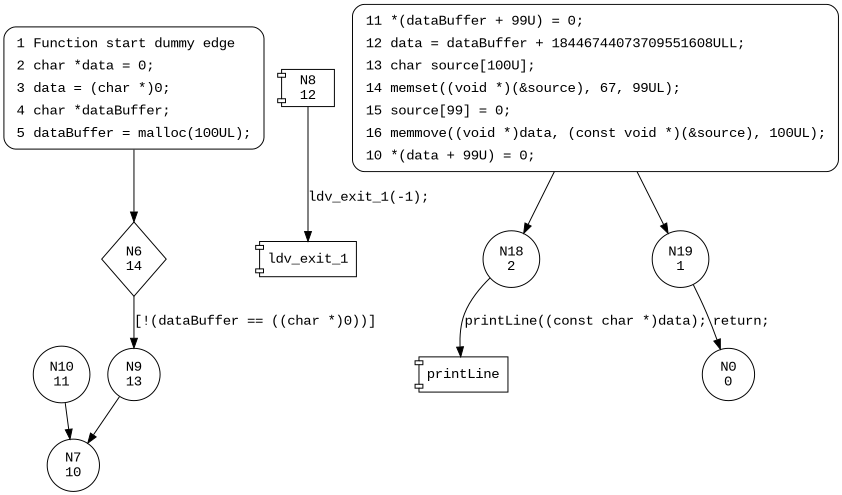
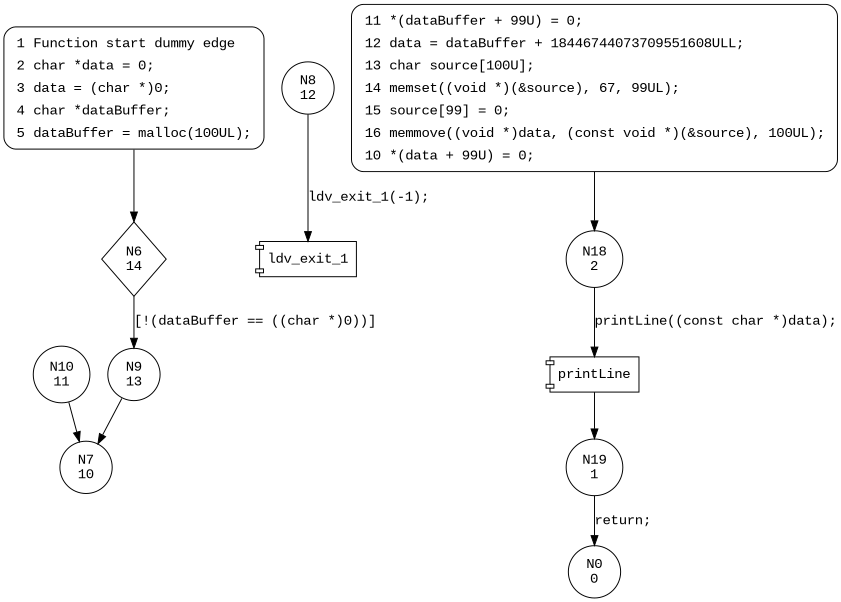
  digraph {
    fontname="Liberation Mono"
    node [fontname="Liberation Mono" shape=circle]
    edge [fontname="Liberation Mono"]
    n1 [label="N6\n14" shape=diamond]
    n2 [label="N9\n13"]
-   n3 [label="N8\n12" shape=component]
+   n3 [label="N8\n12"]
    n4 [label=ldv_exit_1 shape=component]
    n5 [label="N7\n10"]
    n6 [fillcolor=white label=<<table border="0" cellborder="0" cellpadding="3" bgcolor="white"><tr><td align="right">11</td><td align="left">*(dataBuffer + 99U) = 0;</td></tr><tr><td align="right">12</td><td align="left">data = dataBuffer + 18446744073709551608ULL;</td></tr><tr><td align="right">13</td><td align="left">char source[100U];</td></tr><tr><td align="right">14</td><td align="left">memset((void *)(&amp;source), 67, 99UL);</td></tr><tr><td align="right">15</td><td align="left">source[99] = 0;</td></tr><tr><td align="right">16</td><td align="left">memmove((void *)data, (const void *)(&amp;source), 100UL);</td></tr><tr><td align="right">10</td><td align="left">*(data + 99U) = 0;</td></tr></table>> penwidth=1 shape=Mrecord style="filled,bold"]
    n7 [label="N18\n2"]
    n8 [label=printLine shape=component]
    n9 [label="N19\n1"]
    n10 [label="N0\n0"]
    n11 [label="N10\n11"]
    n12 [fillcolor=white label=<<table border="0" cellborder="0" cellpadding="3" bgcolor="white"><tr><td align="right">1</td><td align="left">Function start dummy edge</td></tr><tr><td align="right">2</td><td align="left">char *data = 0;</td></tr><tr><td align="right">3</td><td align="left">data = (char *)0;</td></tr><tr><td align="right">4</td><td align="left">char *dataBuffer;</td></tr><tr><td align="right">5</td><td align="left">dataBuffer = malloc(100UL);</td></tr></table>> penwidth=1 shape=Mrecord style="filled,bold"]
    n1 -> n2 [label="[!(dataBuffer == ((char *)0))]"]
    n2 -> n5
    n3 -> n4 [label="ldv_exit_1(-1);"]
    n6 -> n7
    n7 -> n8 [label="printLine((const char *)data);"]
-   n6 -> n9
+   n8 -> n9
    n9 -> n10 [label="return;"]
    n11 -> n5
    n12 -> n1
  }
